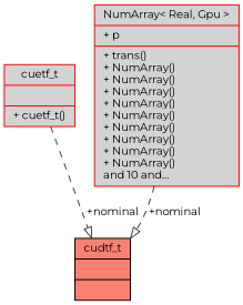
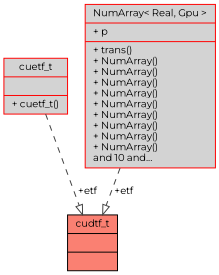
  digraph {
    fontname=Montserrat
    node [color=red fillcolor=lightgrey fontname=Montserrat fontsize=10 shape=record style=filled]
    edge [arrowhead=onormal color=grey25 fontname=Montserrat fontsize=10 labelfontname=Helvetica labelfontsize=10 style=dashed]
    n1 [color=black fillcolor=salmon fontcolor=black height=0.2 label="{cudtf_t\n||}" width=0.4]
    n2 [height=0.2 label="{cuetf_t\n||+ cuetf_t()\l}" width=0.4]
    n3 [height=0.2 label="{NumArray\< Real, Gpu \>\n|+ p\l|+ trans()\l+ NumArray()\l+ NumArray()\l+ NumArray()\l+ NumArray()\l+ NumArray()\l+ NumArray()\l+ NumArray()\l+ NumArray()\l+ NumArray()\land 10 and...\l}" width=0.4]
-   n2 -> n1 [label=" +nominal"]
-   n3 -> n1 [label=" +nominal"]
+   n2 -> n1 [label=" +etf"]
+   n3 -> n1 [label=" +etf"]
  }
